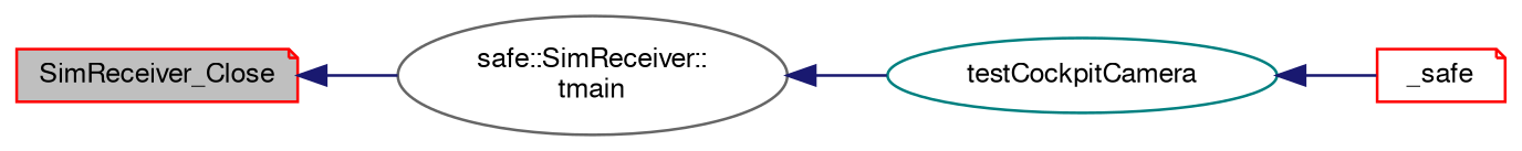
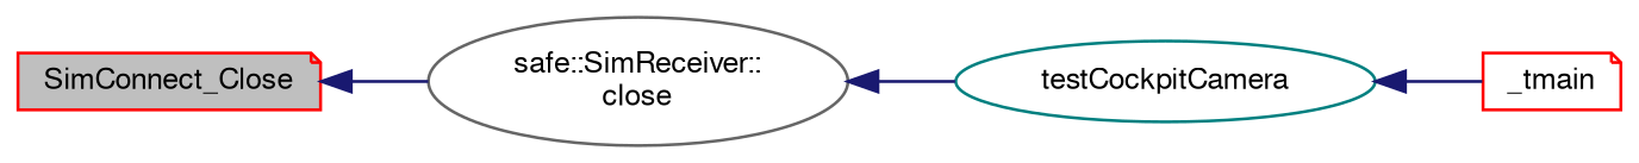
  digraph {
    rankdir=LR
    node [color=red fontname=FreeSans fontsize=10 shape=note]
    edge [color=midnightblue dir=back fontname=FreeSans fontsize=10 labelfontname=FreeSans labelfontsize=10 style=solid]
-   n1 [fillcolor=grey75 fontcolor=black height=0.2 label=SimReceiver_Close style=filled width=0.4]
-   n2 [color=gray40 height=0.2 label="safe::SimReceiver::\ltmain" shape=ellipse width=0.4]
+   n1 [fillcolor=grey75 fontcolor=black height=0.2 label=SimConnect_Close style=filled width=0.4]
+   n2 [color=gray40 height=0.2 label="safe::SimReceiver::\lclose" shape=ellipse width=0.4]
    n3 [color=teal height=0.2 label=testCockpitCamera shape=ellipse width=0.4]
-   n4 [height=0.2 label=_safe width=0.4]
+   n4 [height=0.2 label=_tmain width=0.4]
    n1 -> n2
    n2 -> n3
    n3 -> n4
  }
